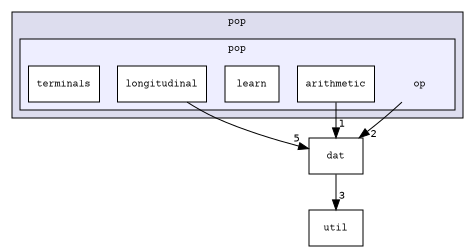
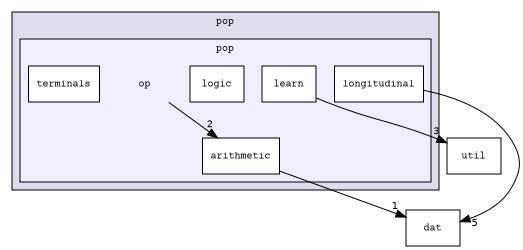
  digraph {
    compound=true
    fontname="Courier Prime"
    node [fontname="Courier Prime" fontsize=10 shape=box color=black fillcolor=white style=filled]
    edge [fontname="Courier Prime" labeldistance=1.5 labelfontname=Helvetica labelfontsize=10]
    n1 [label=op shape=plaintext color="" fillcolor="" style=""]
    n2 [label=arithmetic]
    n3 [label=learn]
+   n4 [label=logic]
    n5 [label=longitudinal]
    n6 [label=terminals]
    n7 [label=dat color="" fillcolor="" style=""]
    n8 [label=util color="" fillcolor="" style=""]
    subgraph cluster_1 {
      bgcolor="#ddddee"
      fontsize=10
      label=pop
      pencolor=black
      subgraph cluster_2 {
        bgcolor="#eeeeff"
        fontsize=10
        label=pop
        pencolor=black
        n1
        n2
        n3
+       n4
        n5
        n6
      }
    }
-   n1 -> n7 [headlabel=2]
+   n1 -> n2 [headlabel=2]
    n2 -> n7 [headlabel=1]
    n5 -> n7 [headlabel=5]
-   n7 -> n8 [headlabel=3]
+   n3 -> n8 [headlabel=3]
  }
